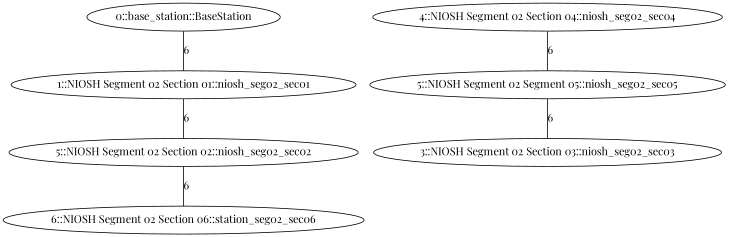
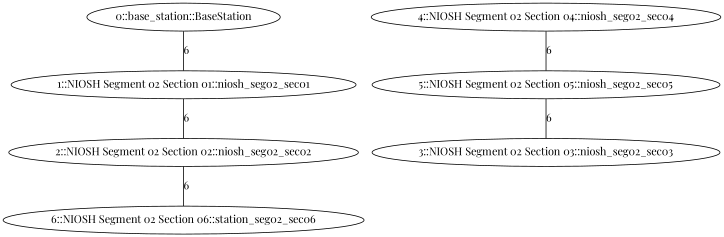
  graph {
    fontname="Playfair Display"
    node [fontname="Playfair Display"]
    edge [fontname="Playfair Display"]
    n1 [label="0::base_station::BaseStation"]
    n2 [label="1::NIOSH Segment 02 Section 01::niosh_seg02_sec01"]
-   n3 [label="5::NIOSH Segment 02 Section 02::niosh_seg02_sec02"]
+   n3 [label="2::NIOSH Segment 02 Section 02::niosh_seg02_sec02"]
    n4 [label="6::NIOSH Segment 02 Section 06::station_seg02_sec06"]
    n5 [label="4::NIOSH Segment 02 Section 04::niosh_seg02_sec04"]
-   n6 [label="5::NIOSH Segment 02 Segment 05::niosh_seg02_sec05"]
+   n6 [label="5::NIOSH Segment 02 Section 05::niosh_seg02_sec05"]
    n7 [label="3::NIOSH Segment 02 Section 03::niosh_seg02_sec03"]
    n1 -- n2 [label=6]
    n2 -- n3 [label=6]
    n3 -- n4 [label=6]
    n5 -- n6 [label=6]
    n6 -- n7 [label=6]
  }
